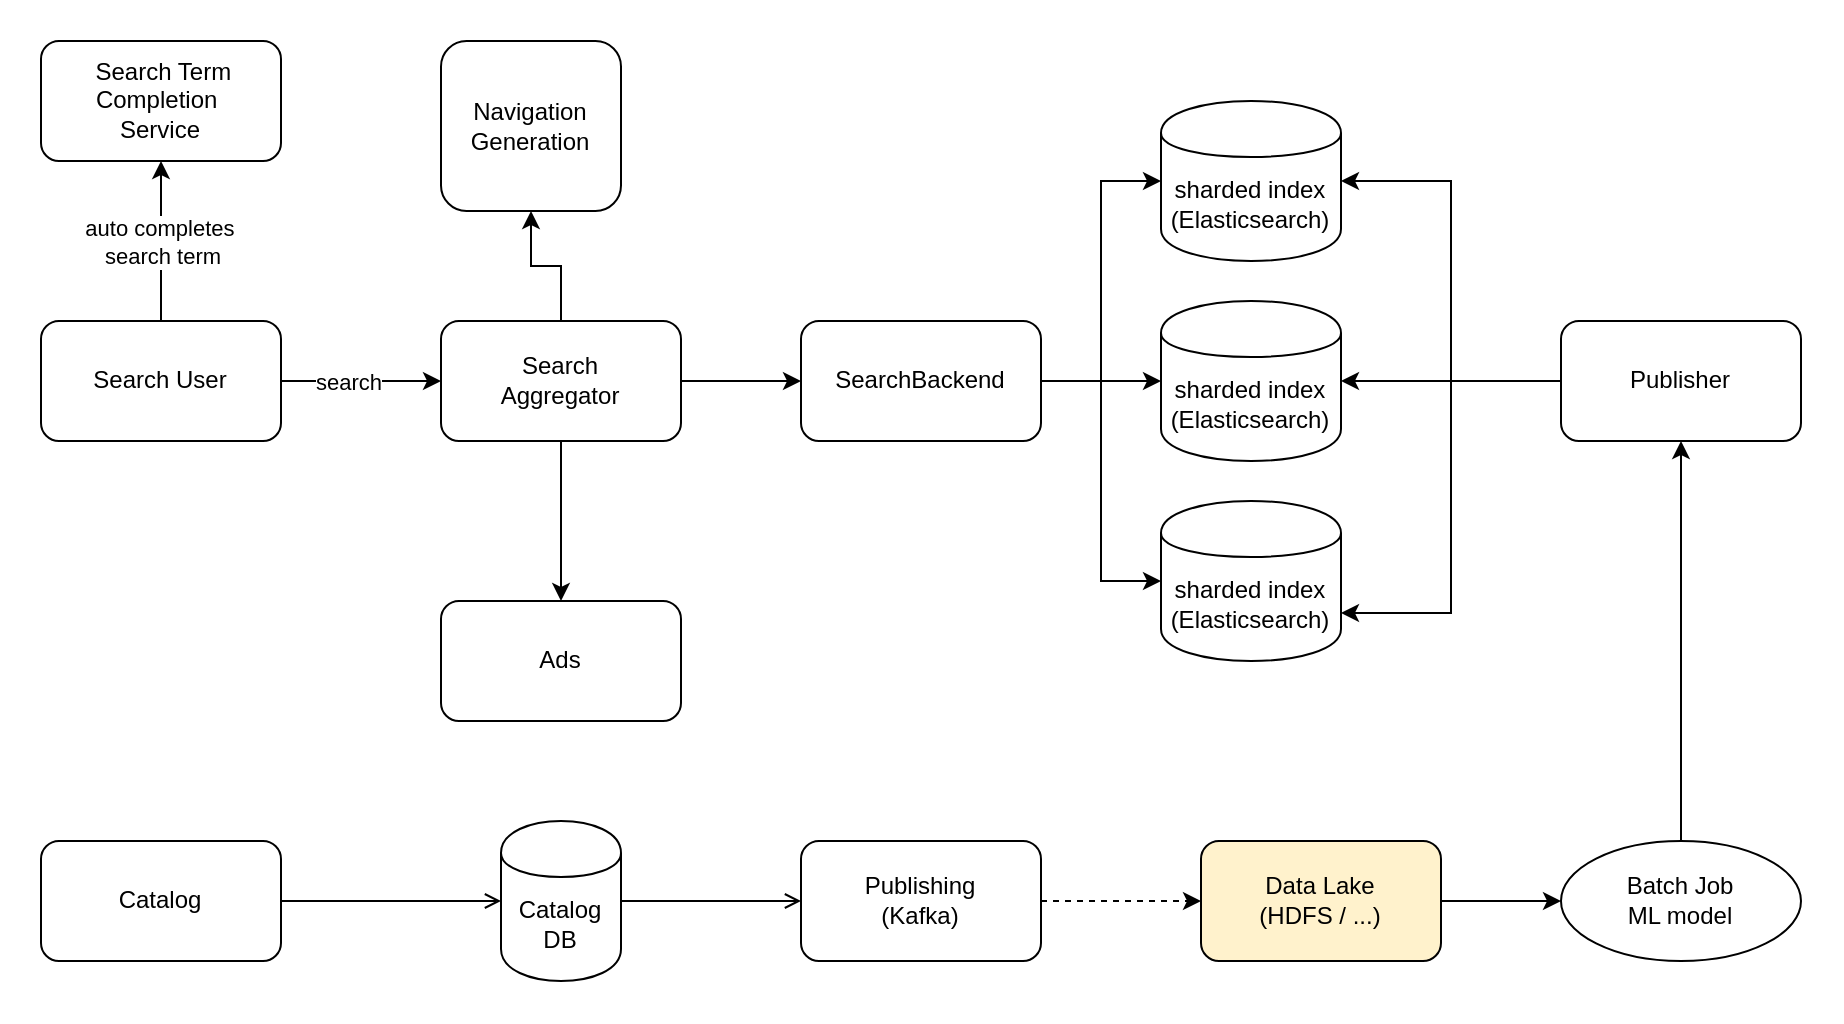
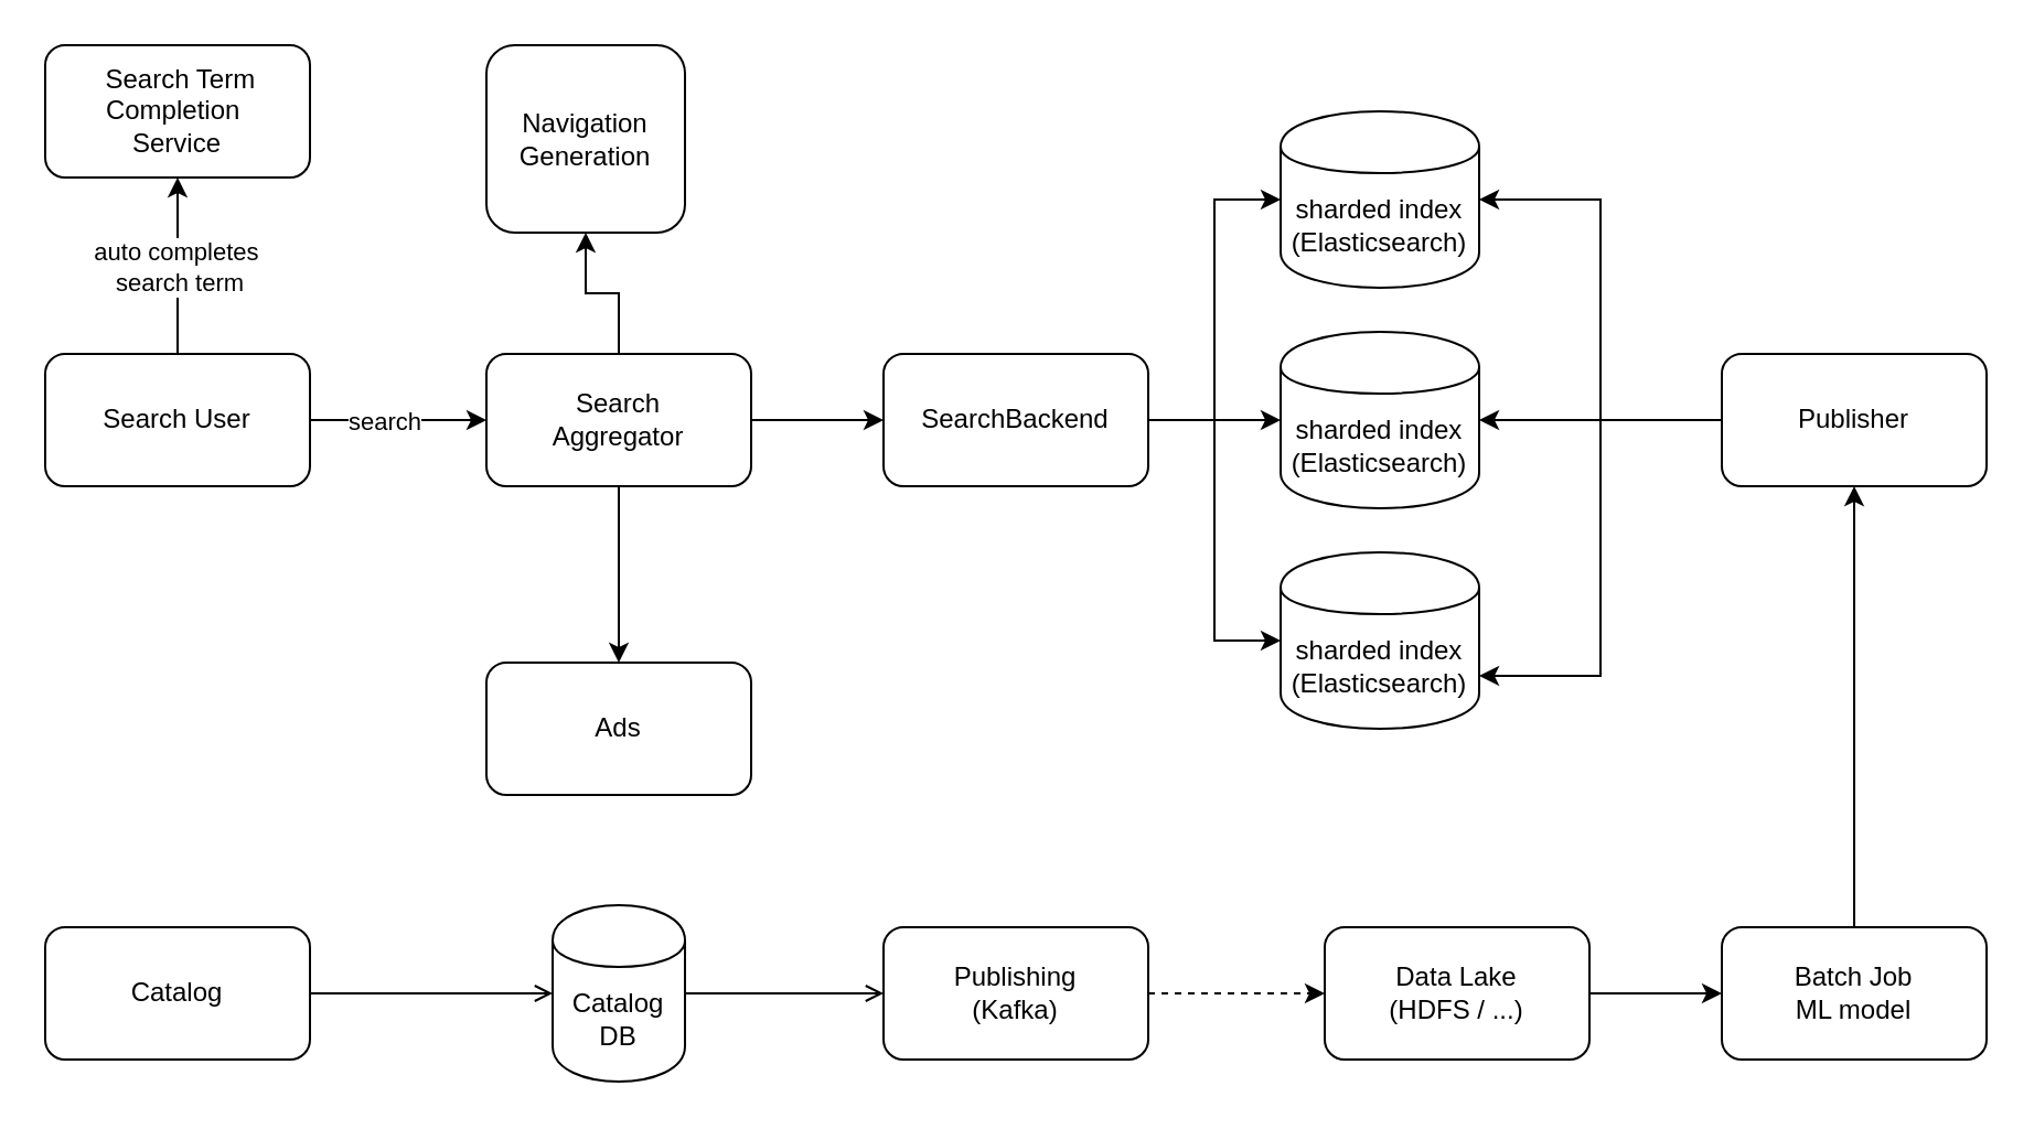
  <mxCell id="0" />
  <mxCell id="1" parent="0" />
  <mxCell id="2" value="" style="edgeStyle=orthogonalEdgeStyle;rounded=0;orthogonalLoop=1;jettySize=auto;html=1;" edge="1" parent="1" source="6" target="7"><mxGeometry relative="1" as="geometry" /></mxCell>
  <mxCell id="3" value="auto completes&amp;nbsp;&lt;br&gt;search term" style="edgeLabel;html=1;align=center;verticalAlign=middle;resizable=0;points=[];" vertex="1" connectable="0" parent="2"><mxGeometry x="-0.6" relative="1" as="geometry"><mxPoint y="-24" as="offset" /></mxGeometry></mxCell>
  <mxCell id="4" value="" style="edgeStyle=orthogonalEdgeStyle;rounded=0;orthogonalLoop=1;jettySize=auto;html=1;" edge="1" parent="1" source="6" target="18"><mxGeometry relative="1" as="geometry" /></mxCell>
  <mxCell id="5" value="search" style="edgeLabel;html=1;align=center;verticalAlign=middle;resizable=0;points=[];" vertex="1" connectable="0" parent="4"><mxGeometry x="-0.175" relative="1" as="geometry"><mxPoint as="offset" /></mxGeometry></mxCell>
  <mxCell id="6" value="Search User" style="rounded=1;whiteSpace=wrap;html=1;" vertex="1" parent="1"><mxGeometry x="20" y="160" width="120" height="60" as="geometry" /></mxCell>
  <mxCell id="7" value="&amp;nbsp;Search Term&lt;br&gt;Completion&amp;nbsp;&lt;br&gt;Service" style="rounded=1;whiteSpace=wrap;html=1;" vertex="1" parent="1"><mxGeometry x="20" y="20" width="120" height="60" as="geometry" /></mxCell>
  <mxCell id="8" value="" style="edgeStyle=orthogonalEdgeStyle;rounded=0;orthogonalLoop=1;jettySize=auto;html=1;" edge="1" parent="1" source="11" target="12"><mxGeometry relative="1" as="geometry" /></mxCell>
  <mxCell id="9" style="edgeStyle=orthogonalEdgeStyle;rounded=0;orthogonalLoop=1;jettySize=auto;html=1;entryX=0;entryY=0.5;entryDx=0;entryDy=0;" edge="1" parent="1" source="11" target="13"><mxGeometry relative="1" as="geometry" /></mxCell>
  <mxCell id="10" style="edgeStyle=orthogonalEdgeStyle;rounded=0;orthogonalLoop=1;jettySize=auto;html=1;entryX=0;entryY=0.5;entryDx=0;entryDy=0;" edge="1" parent="1" source="11" target="14"><mxGeometry relative="1" as="geometry" /></mxCell>
  <mxCell id="11" value="SearchBackend" style="rounded=1;whiteSpace=wrap;html=1;" vertex="1" parent="1"><mxGeometry x="400" y="160" width="120" height="60" as="geometry" /></mxCell>
  <mxCell id="12" value="sharded index&lt;br&gt;(Elasticsearch)" style="shape=cylinder;whiteSpace=wrap;html=1;boundedLbl=1;backgroundOutline=1;rounded=1;" vertex="1" parent="1"><mxGeometry x="580" y="150" width="90" height="80" as="geometry" /></mxCell>
  <mxCell id="13" value="sharded index&lt;br&gt;(Elasticsearch)" style="shape=cylinder;whiteSpace=wrap;html=1;boundedLbl=1;backgroundOutline=1;rounded=1;" vertex="1" parent="1"><mxGeometry x="580" y="50" width="90" height="80" as="geometry" /></mxCell>
  <mxCell id="14" value="sharded index&lt;br&gt;(Elasticsearch)" style="shape=cylinder;whiteSpace=wrap;html=1;boundedLbl=1;backgroundOutline=1;rounded=1;" vertex="1" parent="1"><mxGeometry x="580" y="250" width="90" height="80" as="geometry" /></mxCell>
  <mxCell id="15" style="edgeStyle=orthogonalEdgeStyle;rounded=0;orthogonalLoop=1;jettySize=auto;html=1;entryX=0;entryY=0.5;entryDx=0;entryDy=0;" edge="1" parent="1" source="18" target="11"><mxGeometry relative="1" as="geometry" /></mxCell>
  <mxCell id="16" value="" style="edgeStyle=orthogonalEdgeStyle;rounded=0;orthogonalLoop=1;jettySize=auto;html=1;" edge="1" parent="1" source="18" target="19"><mxGeometry relative="1" as="geometry" /></mxCell>
  <mxCell id="17" value="" style="edgeStyle=orthogonalEdgeStyle;rounded=0;orthogonalLoop=1;jettySize=auto;html=1;" edge="1" parent="1" source="18" target="20"><mxGeometry relative="1" as="geometry" /></mxCell>
  <mxCell id="18" value="Search&lt;br&gt;Aggregator" style="rounded=1;whiteSpace=wrap;html=1;" vertex="1" parent="1"><mxGeometry x="220" y="160" width="120" height="60" as="geometry" /></mxCell>
  <mxCell id="19" value="Navigation&lt;br&gt;Generation" style="rounded=1;whiteSpace=wrap;html=1;" vertex="1" parent="1"><mxGeometry x="220" y="20" width="90" height="85" as="geometry" /></mxCell>
  <mxCell id="20" value="Ads" style="rounded=1;whiteSpace=wrap;html=1;" vertex="1" parent="1"><mxGeometry x="220" y="300" width="120" height="60" as="geometry" /></mxCell>
  <mxCell id="21" value="" style="edgeStyle=orthogonalEdgeStyle;rounded=0;orthogonalLoop=1;jettySize=auto;html=1;endArrow=open;" edge="1" parent="1" source="22" target="24"><mxGeometry relative="1" as="geometry" /></mxCell>
  <mxCell id="22" value="Catalog" style="rounded=1;whiteSpace=wrap;html=1;" vertex="1" parent="1"><mxGeometry x="20" y="420" width="120" height="60" as="geometry" /></mxCell>
  <mxCell id="23" value="" style="edgeStyle=orthogonalEdgeStyle;rounded=0;orthogonalLoop=1;jettySize=auto;html=1;endArrow=open;" edge="1" parent="1" source="24" target="26"><mxGeometry relative="1" as="geometry" /></mxCell>
  <mxCell id="24" value="Catalog&lt;br&gt;DB" style="shape=cylinder;whiteSpace=wrap;html=1;boundedLbl=1;backgroundOutline=1;rounded=1;" vertex="1" parent="1"><mxGeometry x="250" y="410" width="60" height="80" as="geometry" /></mxCell>
  <mxCell id="25" value="" style="edgeStyle=orthogonalEdgeStyle;rounded=0;orthogonalLoop=1;jettySize=auto;html=1;dashed=1;" edge="1" parent="1" source="26" target="28"><mxGeometry relative="1" as="geometry" /></mxCell>
  <mxCell id="26" value="Publishing&lt;br&gt;(Kafka)" style="whiteSpace=wrap;html=1;rounded=1;" vertex="1" parent="1"><mxGeometry x="400" y="420" width="120" height="60" as="geometry" /></mxCell>
  <mxCell id="27" value="" style="edgeStyle=orthogonalEdgeStyle;rounded=0;orthogonalLoop=1;jettySize=auto;html=1;" edge="1" parent="1" source="28" target="30"><mxGeometry relative="1" as="geometry" /></mxCell>
- <mxCell id="28" value="Data Lake&lt;br&gt;(HDFS / ...)" style="whiteSpace=wrap;html=1;rounded=1;fillColor=#fff2cc;" vertex="1" parent="1"><mxGeometry x="600" y="420" width="120" height="60" as="geometry" /></mxCell>
+ <mxCell id="28" value="Data Lake&lt;br&gt;(HDFS / ...)" style="whiteSpace=wrap;html=1;rounded=1;" vertex="1" parent="1"><mxGeometry x="600" y="420" width="120" height="60" as="geometry" /></mxCell>
  <mxCell id="29" style="edgeStyle=orthogonalEdgeStyle;rounded=0;orthogonalLoop=1;jettySize=auto;html=1;entryX=0.5;entryY=1;entryDx=0;entryDy=0;" edge="1" parent="1" source="30" target="34"><mxGeometry relative="1" as="geometry" /></mxCell>
- <mxCell id="30" value="Batch Job&lt;br&gt;ML model" style="ellipse;whiteSpace=wrap;html=1;" vertex="1" parent="1"><mxGeometry x="780" y="420" width="120" height="60" as="geometry" /></mxCell>
+ <mxCell id="30" value="Batch Job&lt;br&gt;ML model" style="whiteSpace=wrap;html=1;rounded=1;" vertex="1" parent="1"><mxGeometry x="780" y="420" width="120" height="60" as="geometry" /></mxCell>
  <mxCell id="31" style="edgeStyle=orthogonalEdgeStyle;rounded=0;orthogonalLoop=1;jettySize=auto;html=1;entryX=1;entryY=0.5;entryDx=0;entryDy=0;" edge="1" parent="1" source="34" target="13"><mxGeometry relative="1" as="geometry" /></mxCell>
  <mxCell id="32" style="edgeStyle=orthogonalEdgeStyle;rounded=0;orthogonalLoop=1;jettySize=auto;html=1;entryX=1;entryY=0.5;entryDx=0;entryDy=0;" edge="1" parent="1" source="34" target="12"><mxGeometry relative="1" as="geometry" /></mxCell>
  <mxCell id="33" style="edgeStyle=orthogonalEdgeStyle;rounded=0;orthogonalLoop=1;jettySize=auto;html=1;entryX=1;entryY=0.7;entryDx=0;entryDy=0;" edge="1" parent="1" source="34" target="14"><mxGeometry relative="1" as="geometry" /></mxCell>
  <mxCell id="34" value="Publisher&lt;br&gt;" style="whiteSpace=wrap;html=1;rounded=1;" vertex="1" parent="1"><mxGeometry x="780" y="160" width="120" height="60" as="geometry" /></mxCell>
